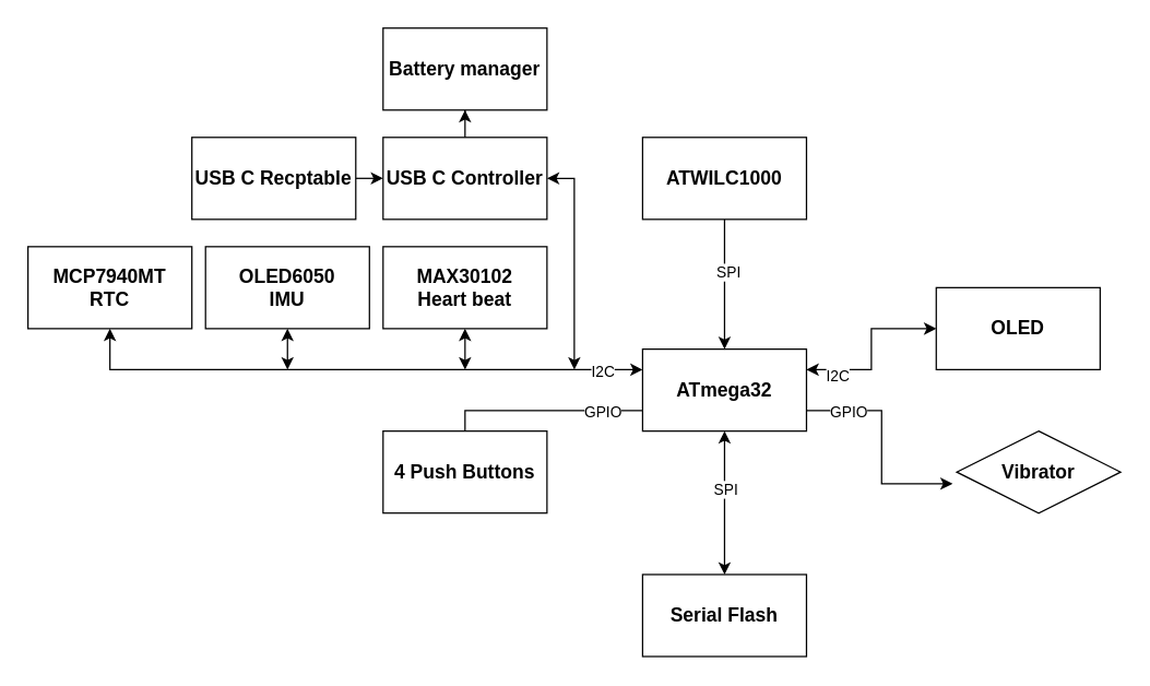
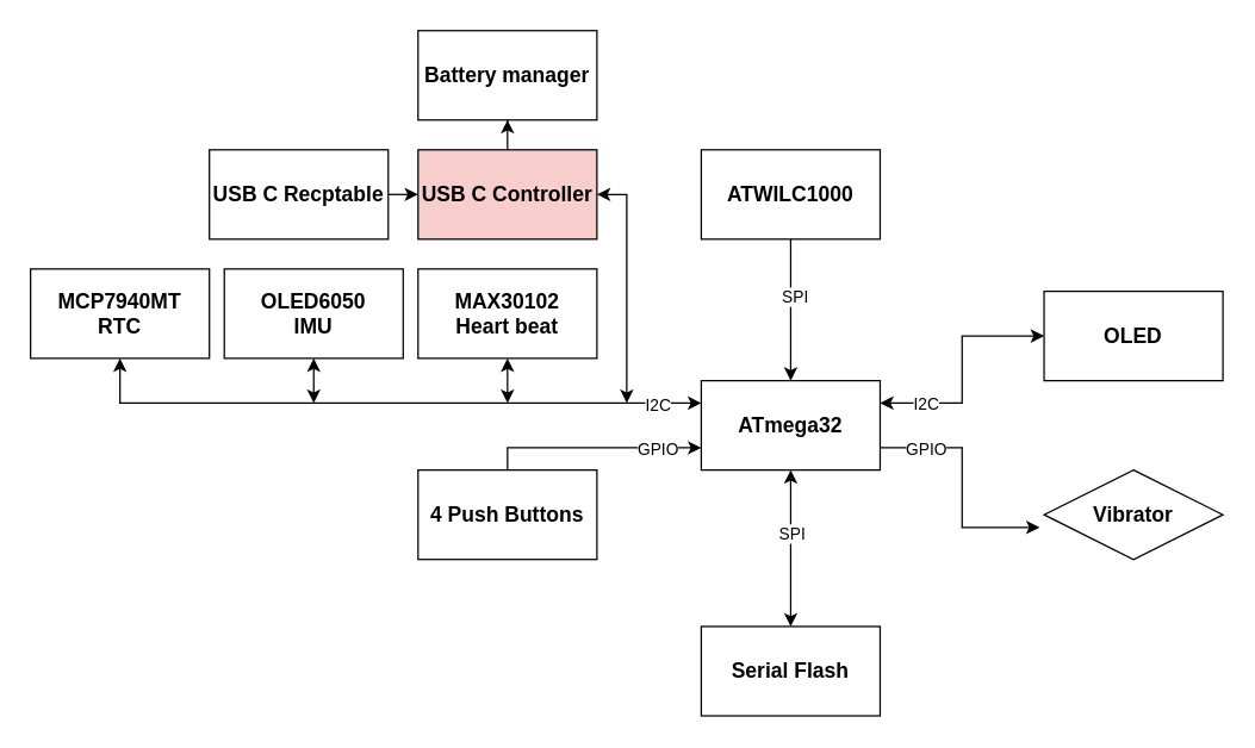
  <mxCell id="0" />
  <mxCell id="1" parent="0" />
  <mxCell id="2" style="edgeStyle=orthogonalEdgeStyle;rounded=0;orthogonalLoop=1;jettySize=auto;html=1;exitX=1;exitY=0.25;exitDx=0;exitDy=0;entryX=0;entryY=0.5;entryDx=0;entryDy=0;startArrow=classic;startFill=1;" parent="1" source="6" target="19" edge="1"><mxGeometry relative="1" as="geometry" /></mxCell>
  <mxCell id="3" value="I2C" style="edgeLabel;html=1;align=center;verticalAlign=middle;resizable=0;points=[];" parent="2" vertex="1" connectable="0"><mxGeometry x="-0.228" y="3" relative="1" as="geometry"><mxPoint x="-22" y="5" as="offset" /></mxGeometry></mxCell>
  <mxCell id="4" style="edgeStyle=orthogonalEdgeStyle;rounded=0;orthogonalLoop=1;jettySize=auto;html=1;exitX=1;exitY=0.75;exitDx=0;exitDy=0;entryX=-0.025;entryY=0.642;entryDx=0;entryDy=0;entryPerimeter=0;startArrow=none;startFill=0;" parent="1" source="6" target="20" edge="1"><mxGeometry relative="1" as="geometry" /></mxCell>
  <mxCell id="5" value="GPIO" style="edgeLabel;html=1;align=center;verticalAlign=middle;resizable=0;points=[];" parent="4" vertex="1" connectable="0"><mxGeometry x="-0.46" y="-4" relative="1" as="geometry"><mxPoint x="-13" y="-4" as="offset" /></mxGeometry></mxCell>
  <mxCell id="6" value="&lt;font style=&quot;font-size: 14px;&quot;&gt;&lt;b&gt;ATmega32&lt;/b&gt;&lt;/font&gt;" style="whiteSpace=wrap;html=1;" parent="1" vertex="1"><mxGeometry x="470" y="255" width="120" height="60" as="geometry" /></mxCell>
  <mxCell id="7" style="edgeStyle=orthogonalEdgeStyle;rounded=0;orthogonalLoop=1;jettySize=auto;html=1;exitX=0.5;exitY=1;exitDx=0;exitDy=0;startArrow=classic;startFill=1;" parent="1" source="8" edge="1"><mxGeometry relative="1" as="geometry"><mxPoint x="210" y="270" as="targetPoint" /></mxGeometry></mxCell>
  <mxCell id="8" value="&lt;font style=&quot;font-size: 14px;&quot;&gt;&lt;b&gt;OLED6050&lt;br&gt;IMU&lt;/b&gt;&lt;/font&gt;" style="whiteSpace=wrap;html=1;" parent="1" vertex="1"><mxGeometry x="150" y="180" width="120" height="60" as="geometry" /></mxCell>
  <mxCell id="9" style="edgeStyle=orthogonalEdgeStyle;rounded=0;orthogonalLoop=1;jettySize=auto;html=1;exitX=0.5;exitY=1;exitDx=0;exitDy=0;startArrow=classic;startFill=1;" parent="1" source="11" edge="1"><mxGeometry relative="1" as="geometry"><mxPoint x="470" y="270" as="targetPoint" /><Array as="points"><mxPoint x="80" y="270" /><mxPoint x="470" y="270" /></Array></mxGeometry></mxCell>
  <mxCell id="10" value="I2C" style="edgeLabel;html=1;align=center;verticalAlign=middle;resizable=0;points=[];" parent="9" vertex="1" connectable="0"><mxGeometry x="0.809" y="-1" relative="1" as="geometry"><mxPoint x="10" as="offset" /></mxGeometry></mxCell>
  <mxCell id="11" value="&lt;font style=&quot;font-size: 14px;&quot;&gt;&lt;b&gt;MCP7940MT&lt;br&gt;RTC&lt;/b&gt;&lt;/font&gt;" style="whiteSpace=wrap;html=1;" parent="1" vertex="1"><mxGeometry x="20" y="180" width="120" height="60" as="geometry" /></mxCell>
  <mxCell id="12" style="edgeStyle=orthogonalEdgeStyle;rounded=0;orthogonalLoop=1;jettySize=auto;html=1;exitX=0.5;exitY=1;exitDx=0;exitDy=0;startArrow=classic;startFill=1;" parent="1" source="13" edge="1"><mxGeometry relative="1" as="geometry"><mxPoint x="340" y="270" as="targetPoint" /></mxGeometry></mxCell>
  <mxCell id="13" value="&lt;font style=&quot;font-size: 14px;&quot;&gt;&lt;b&gt;MAX30102&lt;br&gt;Heart beat&lt;/b&gt;&lt;/font&gt;" style="whiteSpace=wrap;html=1;" parent="1" vertex="1"><mxGeometry x="280" y="180" width="120" height="60" as="geometry" /></mxCell>
  <mxCell id="14" style="edgeStyle=orthogonalEdgeStyle;rounded=0;orthogonalLoop=1;jettySize=auto;html=1;exitX=1;exitY=0.5;exitDx=0;exitDy=0;startArrow=classic;startFill=1;" parent="1" source="15" edge="1"><mxGeometry relative="1" as="geometry"><mxPoint x="420" y="270" as="targetPoint" /><Array as="points"><mxPoint x="420" y="130" /><mxPoint x="420" y="270" /></Array></mxGeometry></mxCell>
- <mxCell id="15" value="&lt;font style=&quot;font-size: 14px;&quot;&gt;&lt;b&gt;USB C Controller&lt;/b&gt;&lt;/font&gt;" style="whiteSpace=wrap;html=1;" parent="1" vertex="1"><mxGeometry x="280" y="100" width="120" height="60" as="geometry" /></mxCell>
- <mxCell id="16" style="edgeStyle=orthogonalEdgeStyle;rounded=0;orthogonalLoop=1;jettySize=auto;html=1;exitX=0.5;exitY=0;exitDx=0;exitDy=0;entryX=0;entryY=0.75;entryDx=0;entryDy=0;startArrow=none;startFill=0;endArrow=none;" parent="1" source="18" target="6" edge="1"><mxGeometry relative="1" as="geometry"><Array as="points"><mxPoint x="340" y="300" /></Array></mxGeometry></mxCell>
+ <mxCell id="15" value="&lt;font style=&quot;font-size: 14px;&quot;&gt;&lt;b&gt;USB C Controller&lt;/b&gt;&lt;/font&gt;" style="whiteSpace=wrap;html=1;fillColor=#f8cecc;" parent="1" vertex="1"><mxGeometry x="280" y="100" width="120" height="60" as="geometry" /></mxCell>
+ <mxCell id="16" style="edgeStyle=orthogonalEdgeStyle;rounded=0;orthogonalLoop=1;jettySize=auto;html=1;exitX=0.5;exitY=0;exitDx=0;exitDy=0;entryX=0;entryY=0.75;entryDx=0;entryDy=0;startArrow=none;startFill=0;" parent="1" source="18" target="6" edge="1"><mxGeometry relative="1" as="geometry"><Array as="points"><mxPoint x="340" y="300" /></Array></mxGeometry></mxCell>
  <mxCell id="17" value="GPIO" style="edgeLabel;html=1;align=center;verticalAlign=middle;resizable=0;points=[];" parent="16" vertex="1" connectable="0"><mxGeometry x="0.446" y="4" relative="1" as="geometry"><mxPoint x="10" y="4" as="offset" /></mxGeometry></mxCell>
  <mxCell id="18" value="&lt;font style=&quot;font-size: 14px;&quot;&gt;&lt;b&gt;4 Push Buttons&lt;/b&gt;&lt;/font&gt;" style="whiteSpace=wrap;html=1;" parent="1" vertex="1"><mxGeometry x="280" y="315" width="120" height="60" as="geometry" /></mxCell>
- <mxCell id="19" value="&lt;font style=&quot;font-size: 14px;&quot;&gt;&lt;b&gt;OLED&lt;/b&gt;&lt;/font&gt;" style="whiteSpace=wrap;html=1;" parent="1" vertex="1"><mxGeometry x="685" y="210" width="120" height="60" as="geometry" /></mxCell>
+ <mxCell id="19" value="&lt;font style=&quot;font-size: 14px;&quot;&gt;&lt;b&gt;OLED&lt;/b&gt;&lt;/font&gt;" style="whiteSpace=wrap;html=1;" parent="1" vertex="1"><mxGeometry x="700" y="195" width="120" height="60" as="geometry" /></mxCell>
  <mxCell id="20" value="&lt;font style=&quot;font-size: 14px;&quot;&gt;&lt;b&gt;Vibrator&lt;/b&gt;&lt;/font&gt;" style="rhombus;whiteSpace=wrap;html=1;" parent="1" vertex="1"><mxGeometry x="700" y="315" width="120" height="60" as="geometry" /></mxCell>
  <mxCell id="21" style="edgeStyle=orthogonalEdgeStyle;rounded=0;orthogonalLoop=1;jettySize=auto;html=1;exitX=0.5;exitY=0;exitDx=0;exitDy=0;entryX=0.5;entryY=1;entryDx=0;entryDy=0;startArrow=classic;startFill=1;" parent="1" source="23" target="6" edge="1"><mxGeometry relative="1" as="geometry" /></mxCell>
  <mxCell id="22" value="SPI" style="edgeLabel;html=1;align=center;verticalAlign=middle;resizable=0;points=[];" parent="21" vertex="1" connectable="0"><mxGeometry x="0.191" relative="1" as="geometry"><mxPoint as="offset" /></mxGeometry></mxCell>
  <mxCell id="23" value="&lt;font style=&quot;font-size: 14px;&quot;&gt;&lt;b&gt;Serial Flash&lt;/b&gt;&lt;/font&gt;" style="whiteSpace=wrap;html=1;" parent="1" vertex="1"><mxGeometry x="470" y="420" width="120" height="60" as="geometry" /></mxCell>
  <mxCell id="24" style="edgeStyle=orthogonalEdgeStyle;rounded=0;orthogonalLoop=1;jettySize=auto;html=1;exitX=0.5;exitY=1;exitDx=0;exitDy=0;entryX=0.5;entryY=0;entryDx=0;entryDy=0;" parent="1" source="26" target="6" edge="1"><mxGeometry relative="1" as="geometry" /></mxCell>
  <mxCell id="25" value="SPI" style="edgeLabel;html=1;align=center;verticalAlign=middle;resizable=0;points=[];" parent="24" vertex="1" connectable="0"><mxGeometry x="-0.193" y="2" relative="1" as="geometry"><mxPoint as="offset" /></mxGeometry></mxCell>
  <mxCell id="26" value="&lt;b&gt;&lt;font style=&quot;font-size: 14px;&quot;&gt;ATWILC1000&lt;/font&gt;&lt;/b&gt;" style="whiteSpace=wrap;html=1;" parent="1" vertex="1"><mxGeometry x="470" y="100" width="120" height="60" as="geometry" /></mxCell>
  <mxCell id="27" style="edgeStyle=orthogonalEdgeStyle;rounded=0;orthogonalLoop=1;jettySize=auto;html=1;exitX=1;exitY=0.5;exitDx=0;exitDy=0;entryX=0;entryY=0.5;entryDx=0;entryDy=0;startArrow=none;startFill=0;" parent="1" source="29" target="15" edge="1"><mxGeometry relative="1" as="geometry"><Array as="points" /></mxGeometry></mxCell>
  <mxCell id="28" style="edgeStyle=orthogonalEdgeStyle;rounded=0;orthogonalLoop=1;jettySize=auto;html=1;exitX=0.5;exitY=0;exitDx=0;exitDy=0;startArrow=none;startFill=0;" parent="1" source="15" target="30" edge="1"><mxGeometry relative="1" as="geometry" /></mxCell>
  <mxCell id="29" value="&lt;font style=&quot;font-size: 14px;&quot;&gt;&lt;b&gt;USB C Recptable&lt;/b&gt;&lt;/font&gt;" style="whiteSpace=wrap;html=1;" parent="1" vertex="1"><mxGeometry x="140" y="100" width="120" height="60" as="geometry" /></mxCell>
  <mxCell id="30" value="&lt;font style=&quot;font-size: 14px;&quot;&gt;&lt;b&gt;Battery manager&lt;/b&gt;&lt;/font&gt;" style="whiteSpace=wrap;html=1;" parent="1" vertex="1"><mxGeometry x="280" y="20" width="120" height="60" as="geometry" /></mxCell>
